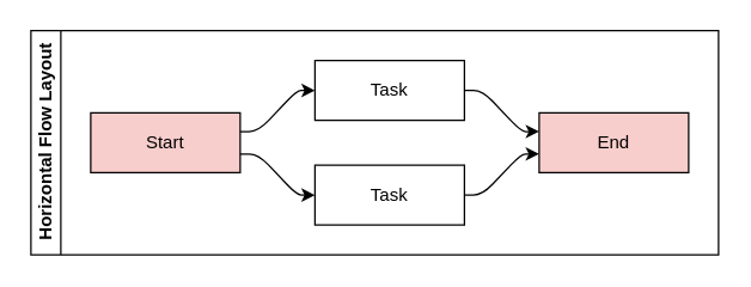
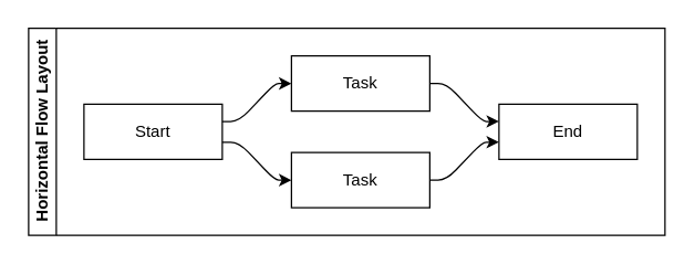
  <mxCell id="0" />
  <mxCell id="1" parent="0" />
  <mxCell id="2" value="Horizontal Flow Layout" style="swimlane;html=1;startSize=20;horizontal=0;childLayout=flowLayout;flowOrientation=west;resizable=0;interRankCellSpacing=50;containerType=tree;fontSize=12;" vertex="1" parent="1"><mxGeometry x="20" y="20" width="460" height="150" as="geometry" /></mxCell>
- <mxCell id="3" value="Start" style="whiteSpace=wrap;html=1;fillColor=#f8cecc;" vertex="1" parent="2"><mxGeometry x="40" y="55" width="100" height="40" as="geometry" /></mxCell>
+ <mxCell id="3" value="Start" style="whiteSpace=wrap;html=1;" vertex="1" parent="2"><mxGeometry x="40" y="55" width="100" height="40" as="geometry" /></mxCell>
  <mxCell id="4" value="Task" style="whiteSpace=wrap;html=1;" vertex="1" parent="2"><mxGeometry x="190" y="20" width="100" height="40" as="geometry" /></mxCell>
  <mxCell id="5" value="" style="html=1;rounded=1;curved=0;sourcePerimeterSpacing=0;targetPerimeterSpacing=0;startSize=6;endSize=6;noEdgeStyle=1;orthogonal=1;" edge="1" parent="2" source="3" target="4"><mxGeometry relative="1" as="geometry"><Array as="points"><mxPoint x="152" y="67.5" /><mxPoint x="178" y="40" /></Array></mxGeometry></mxCell>
  <mxCell id="6" value="Task" style="whiteSpace=wrap;html=1;" vertex="1" parent="2"><mxGeometry x="190" y="90" width="100" height="40" as="geometry" /></mxCell>
  <mxCell id="7" value="" style="html=1;rounded=1;curved=0;sourcePerimeterSpacing=0;targetPerimeterSpacing=0;startSize=6;endSize=6;noEdgeStyle=1;orthogonal=1;" edge="1" parent="2" source="3" target="6"><mxGeometry relative="1" as="geometry"><Array as="points"><mxPoint x="152" y="82.5" /><mxPoint x="178" y="110" /></Array></mxGeometry></mxCell>
- <mxCell id="8" value="End" style="whiteSpace=wrap;html=1;fillColor=#f8cecc;" vertex="1" parent="2"><mxGeometry x="340" y="55" width="100" height="40" as="geometry" /></mxCell>
+ <mxCell id="8" value="End" style="whiteSpace=wrap;html=1;" vertex="1" parent="2"><mxGeometry x="340" y="55" width="100" height="40" as="geometry" /></mxCell>
  <mxCell id="9" value="" style="html=1;rounded=1;curved=0;sourcePerimeterSpacing=0;targetPerimeterSpacing=0;startSize=6;endSize=6;noEdgeStyle=1;orthogonal=1;" edge="1" parent="2" source="4" target="8"><mxGeometry relative="1" as="geometry"><Array as="points"><mxPoint x="302" y="40" /><mxPoint x="328" y="67.5" /></Array></mxGeometry></mxCell>
  <mxCell id="10" value="" style="html=1;rounded=1;curved=0;sourcePerimeterSpacing=0;targetPerimeterSpacing=0;startSize=6;endSize=6;noEdgeStyle=1;orthogonal=1;" edge="1" parent="2" source="6" target="8"><mxGeometry relative="1" as="geometry"><Array as="points"><mxPoint x="302" y="110" /><mxPoint x="328" y="82.5" /></Array></mxGeometry></mxCell>
